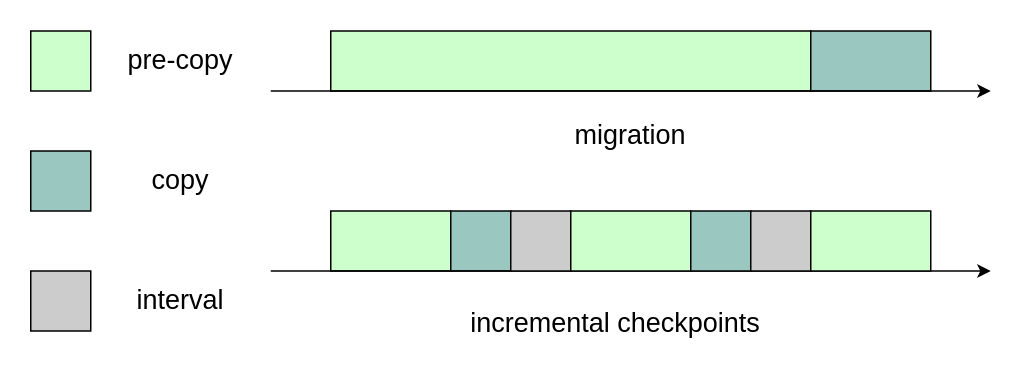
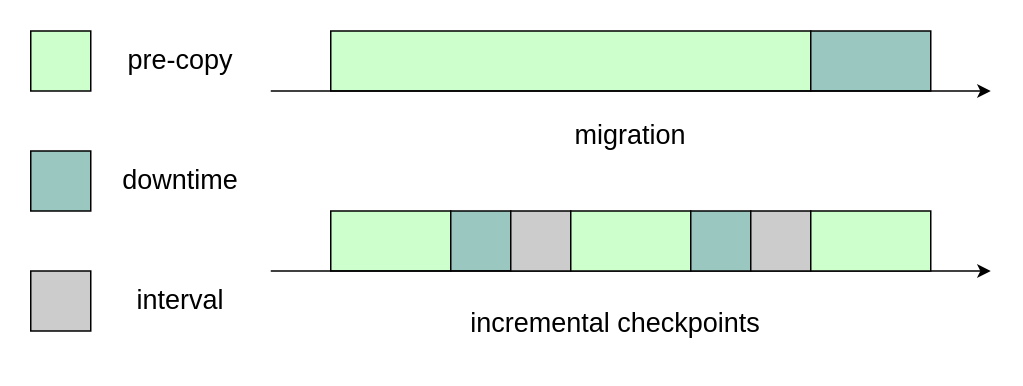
  <mxCell id="0" />
  <mxCell id="1" parent="0" />
  <mxCell id="2" value="" style="rounded=0;whiteSpace=wrap;html=1;fillColor=#CCFFCC;" vertex="1" parent="1"><mxGeometry x="220" y="20" width="320" height="40" as="geometry" /></mxCell>
  <mxCell id="3" value="" style="rounded=0;whiteSpace=wrap;html=1;fillColor=#9AC7BF;" vertex="1" parent="1"><mxGeometry x="540" y="20" width="80" height="40" as="geometry" /></mxCell>
  <mxCell id="4" value="" style="rounded=0;whiteSpace=wrap;html=1;fontSize=18;fillColor=#CCFFCC;" vertex="1" parent="1"><mxGeometry x="20" y="20" width="40" height="40" as="geometry" /></mxCell>
  <mxCell id="5" value="" style="rounded=0;whiteSpace=wrap;html=1;fontSize=18;fillColor=#9AC7BF;" vertex="1" parent="1"><mxGeometry x="20" y="100" width="40" height="40" as="geometry" /></mxCell>
  <mxCell id="6" value="pre-copy" style="text;html=1;strokeColor=none;fillColor=none;align=center;verticalAlign=middle;whiteSpace=wrap;rounded=0;fontSize=18;" vertex="1" parent="1"><mxGeometry x="80" y="20" width="80" height="40" as="geometry" /></mxCell>
- <mxCell id="7" value="copy" style="text;html=1;strokeColor=none;fillColor=none;align=center;verticalAlign=middle;whiteSpace=wrap;rounded=0;fontSize=18;" vertex="1" parent="1"><mxGeometry x="80" y="100" width="80" height="40" as="geometry" /></mxCell>
+ <mxCell id="7" value="downtime" style="text;html=1;strokeColor=none;fillColor=none;align=center;verticalAlign=middle;whiteSpace=wrap;rounded=0;fontSize=18;" vertex="1" parent="1"><mxGeometry x="80" y="100" width="80" height="40" as="geometry" /></mxCell>
  <mxCell id="8" value="migration" style="text;html=1;strokeColor=none;fillColor=none;align=center;verticalAlign=middle;whiteSpace=wrap;rounded=0;fontSize=18;" vertex="1" parent="1"><mxGeometry x="380" y="70" width="80" height="40" as="geometry" /></mxCell>
  <mxCell id="9" value="" style="endArrow=classic;html=1;rounded=0;fontSize=18;" edge="1" parent="1"><mxGeometry width="50" height="50" relative="1" as="geometry"><mxPoint x="180" y="60" as="sourcePoint" /><mxPoint x="660" y="60" as="targetPoint" /></mxGeometry></mxCell>
  <mxCell id="10" value="" style="rounded=0;whiteSpace=wrap;html=1;fontSize=18;fillColor=#CCFFCC;" vertex="1" parent="1"><mxGeometry x="220" y="140" width="80" height="40" as="geometry" /></mxCell>
  <mxCell id="11" value="" style="rounded=0;whiteSpace=wrap;html=1;fillColor=#9AC7BF;" vertex="1" parent="1"><mxGeometry x="300" y="140" width="40" height="40" as="geometry" /></mxCell>
  <mxCell id="12" value="" style="rounded=0;whiteSpace=wrap;html=1;fontSize=18;fillColor=#CCCCCC;" vertex="1" parent="1"><mxGeometry x="20" y="180" width="40" height="40" as="geometry" /></mxCell>
  <mxCell id="13" value="interval" style="text;html=1;strokeColor=none;fillColor=none;align=center;verticalAlign=middle;whiteSpace=wrap;rounded=0;fontSize=18;" vertex="1" parent="1"><mxGeometry x="80" y="180" width="80" height="40" as="geometry" /></mxCell>
  <mxCell id="14" value="" style="endArrow=classic;html=1;rounded=0;fontSize=18;" edge="1" parent="1"><mxGeometry width="50" height="50" relative="1" as="geometry"><mxPoint x="180" y="180" as="sourcePoint" /><mxPoint x="660" y="180" as="targetPoint" /></mxGeometry></mxCell>
  <mxCell id="15" value="" style="rounded=0;whiteSpace=wrap;html=1;fontSize=18;fillColor=#CCCCCC;" vertex="1" parent="1"><mxGeometry x="340" y="140" width="40" height="40" as="geometry" /></mxCell>
  <mxCell id="16" value="" style="rounded=0;whiteSpace=wrap;html=1;fontSize=18;fillColor=#CCFFCC;" vertex="1" parent="1"><mxGeometry x="380" y="140" width="80" height="40" as="geometry" /></mxCell>
  <mxCell id="17" value="" style="rounded=0;whiteSpace=wrap;html=1;fillColor=#9AC7BF;" vertex="1" parent="1"><mxGeometry x="460" y="140" width="40" height="40" as="geometry" /></mxCell>
  <mxCell id="18" value="" style="rounded=0;whiteSpace=wrap;html=1;fontSize=18;fillColor=#CCCCCC;" vertex="1" parent="1"><mxGeometry x="500" y="140" width="40" height="40" as="geometry" /></mxCell>
  <mxCell id="19" value="" style="rounded=0;whiteSpace=wrap;html=1;fontSize=18;fillColor=#CCFFCC;" vertex="1" parent="1"><mxGeometry x="540" y="140" width="80" height="40" as="geometry" /></mxCell>
  <mxCell id="20" value="incremental checkpoints" style="text;html=1;strokeColor=none;fillColor=none;align=center;verticalAlign=middle;whiteSpace=wrap;rounded=0;fontSize=18;" vertex="1" parent="1"><mxGeometry x="310" y="195" width="200" height="40" as="geometry" /></mxCell>
